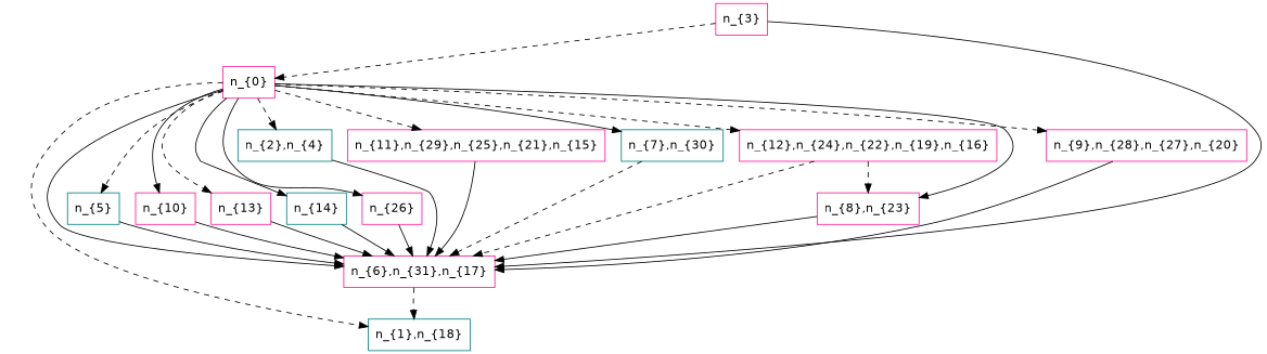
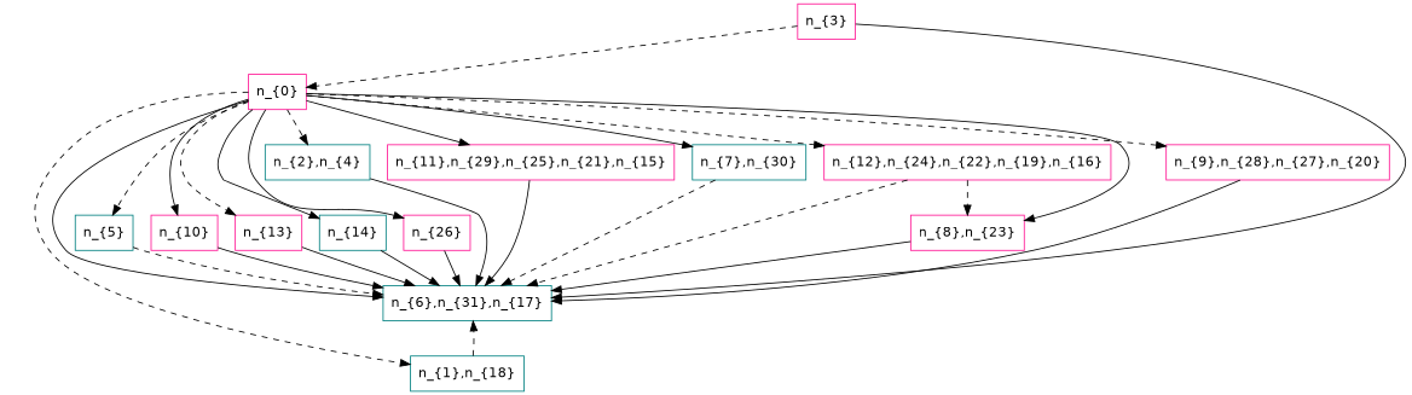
  strict digraph {
    collapsed=17
    cpathlen=2085826
    deadline=6347882
    fontname="DejaVu Sans"
    period=6347882
    workload=5485192
    node [color=deeppink distance=78114 factor=2.633100 fontname="DejaVu Sans" marked=0 object=9 shape=rectangle threads=1 visited=0 wcet=39057 wcetone=39057]
    edge [fontname="DejaVu Sans" style=solid]
    "n_{0}" [distance=39057 height=0.5 texlbl="${d:39057, n_{0} = \langle o_{9}, c_1:39057, c(1):39057, F:2.63 \rangle}$" width=0.75]
    "n_{5}" [color=teal height=0.5 texlbl="${d:78114, n_{5} = \langle o_{9}, c_1:39057, c(1):39057, F:2.63 \rangle}$" width=0.75]
    "n_{10}" [height=0.5 texlbl="${d:78114, n_{10} = \langle o_{9}, c_1:39057, c(1):39057, F:2.63 \rangle}$" width=0.79167]
    "n_{13}" [distance=952826 factor=0.904876 height=0.5 object=18 texlbl="${d:952826, n_{13} = \langle o_{18}, c_1:913769, c(1):913769, F:0.90 \rangle}$" wcet=913769 wcetone=913769 width=0.79167]
    "n_{14}" [color=teal height=0.5 texlbl="${d:78114, n_{14} = \langle o_{9}, c_1:39057, c(1):39057, F:2.63 \rangle}$" width=0.79167]
    "n_{26}" [height=0.5 texlbl="${d:78114, n_{26} = \langle o_{9}, c_1:39057, c(1):39057, F:2.63 \rangle}$" width=0.79167]
    "n_{2},n_{4}" [color=teal distance=248688 factor=0.662345 height=0.5 object=28 texlbl="${d:248688, n_{2},n_{4} = \langle o_{28}, c_1:126105, c(2):209631, F:0.66 \rangle}$" threads=2 wcet=209631 wcetone=126105 width=1.2222]
    "n_{11},n_{29},n_{25},n_{21},n_{15}" [distance=170931 factor=0.300563 height=0.5 object=25 texlbl="${d:170931, n_{11},n_{29},n_{25},n_{21},n_{15} = \langle o_{25}, c_1:59881, c(5):131874, F:0.30 \rangle}$" threads=5 wcet=131874 wcetone=59881 width=3.25]
    "n_{7},n_{30}" [color=teal distance=214991 factor=0.682709 height=0.5 object=22 texlbl="${d:214991, n_{7},n_{30} = \langle o_{22}, c_1:104554, c(2):175934, F:0.68 \rangle}$" threads=2 wcet=175934 wcetone=104554 width=1.3194]
    "n_{12},n_{24},n_{22},n_{19},n_{16}" [distance=766797 factor=0.415288 height=0.5 object=14 texlbl="${d:766797, n_{12},n_{24},n_{22},n_{19},n_{16} = \langle o_{14}, c_1:273468, c(5):727740, F:0.42 \rangle}$" threads=5 wcet=727740 wcetone=273468 width=3.25]
    "n_{8},n_{23}" [distance=1597837 factor=0.800891 height=0.5 object=6 texlbl="${d:1597837, n_{8},n_{23} = \langle o_{6}, c_1:461460, c(2):831040, F:0.80 \rangle}$" threads=2 wcet=831040 wcetone=461460 width=1.3194]
    "n_{9},n_{28},n_{27},n_{20}" [distance=1909819 factor=0.973991 height=0.5 object=4 texlbl="${d:1909819, n_{9},n_{28},n_{27},n_{20} = \langle o_{4}, c_1:476995, c(4):1870762, F:0.97 \rangle}$" threads=4 wcet=1870762 wcetone=476995 width=2.5417]
    "n_{1},n_{18}" [color=teal distance=283880 factor=0.591138 height=0.5 object=2 texlbl="${d:283880, n_{1},n_{18} = \langle o_{2}, c_1:153866, c(2):244823, F:0.59 \rangle}$" threads=2 wcet=244823 wcetone=153866 width=1.3194]
-   "n_{6},n_{31},n_{17}" [distance=2085826 factor=0.438874 height=0.5 object=1 texlbl="${d:2085826, n_{6},n_{31},n_{17} = \langle o_{1}, c_1:93733, c(3):176007, F:0.44 \rangle}$" threads=3 wcet=176007 wcetone=93733 width=1.9306]
+   "n_{6},n_{31},n_{17}" [color=teal distance=2085826 factor=0.438874 height=0.5 object=1 texlbl="${d:2085826, n_{6},n_{31},n_{17} = \langle o_{1}, c_1:93733, c(3):176007, F:0.44 \rangle}$" threads=3 wcet=176007 wcetone=93733 width=1.9306]
    "n_{3}" [distance=47384 factor=0.744206 height=0.5 object=36 texlbl="${d:47384, n_{3} = \langle o_{36}, c_1:8327, c(1):8327, F:0.74 \rangle}$" wcet=8327 wcetone=8327 width=0.75]
    "n_{0}" -> "n_{5}" [style=dashed]
    "n_{0}" -> "n_{10}"
    "n_{0}" -> "n_{13}" [style=dashed]
    "n_{0}" -> "n_{14}"
    "n_{0}" -> "n_{26}"
    "n_{0}" -> "n_{2},n_{4}" [style=dashed]
-   "n_{0}" -> "n_{11},n_{29},n_{25},n_{21},n_{15}" [style=dashed]
+   "n_{0}" -> "n_{11},n_{29},n_{25},n_{21},n_{15}"
    "n_{0}" -> "n_{7},n_{30}"
    "n_{0}" -> "n_{12},n_{24},n_{22},n_{19},n_{16}" [style=dashed]
    "n_{0}" -> "n_{8},n_{23}"
    "n_{0}" -> "n_{9},n_{28},n_{27},n_{20}" [style=dashed]
    "n_{0}" -> "n_{1},n_{18}" [style=dashed]
    "n_{0}" -> "n_{6},n_{31},n_{17}"
-   "n_{5}" -> "n_{6},n_{31},n_{17}"
+   "n_{5}" -> "n_{6},n_{31},n_{17}" [style=dashed]
    "n_{10}" -> "n_{6},n_{31},n_{17}"
    "n_{13}" -> "n_{6},n_{31},n_{17}"
    "n_{14}" -> "n_{6},n_{31},n_{17}"
    "n_{26}" -> "n_{6},n_{31},n_{17}"
    "n_{2},n_{4}" -> "n_{6},n_{31},n_{17}"
    "n_{11},n_{29},n_{25},n_{21},n_{15}" -> "n_{6},n_{31},n_{17}"
    "n_{7},n_{30}" -> "n_{6},n_{31},n_{17}" [style=dashed]
    "n_{12},n_{24},n_{22},n_{19},n_{16}" -> "n_{8},n_{23}" [style=dashed]
    "n_{12},n_{24},n_{22},n_{19},n_{16}" -> "n_{6},n_{31},n_{17}" [style=dashed]
    "n_{8},n_{23}" -> "n_{6},n_{31},n_{17}"
    "n_{9},n_{28},n_{27},n_{20}" -> "n_{6},n_{31},n_{17}"
-   "n_{6},n_{31},n_{17}" -> "n_{1},n_{18}" [style=dashed]
+   "n_{1},n_{18}" -> "n_{6},n_{31},n_{17}" [style=dashed]
    "n_{3}" -> "n_{0}" [style=dashed]
    "n_{3}" -> "n_{6},n_{31},n_{17}"
  }
